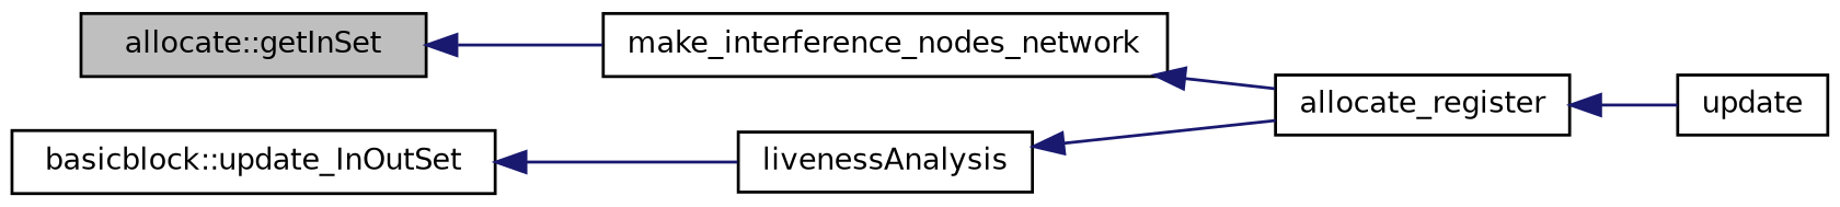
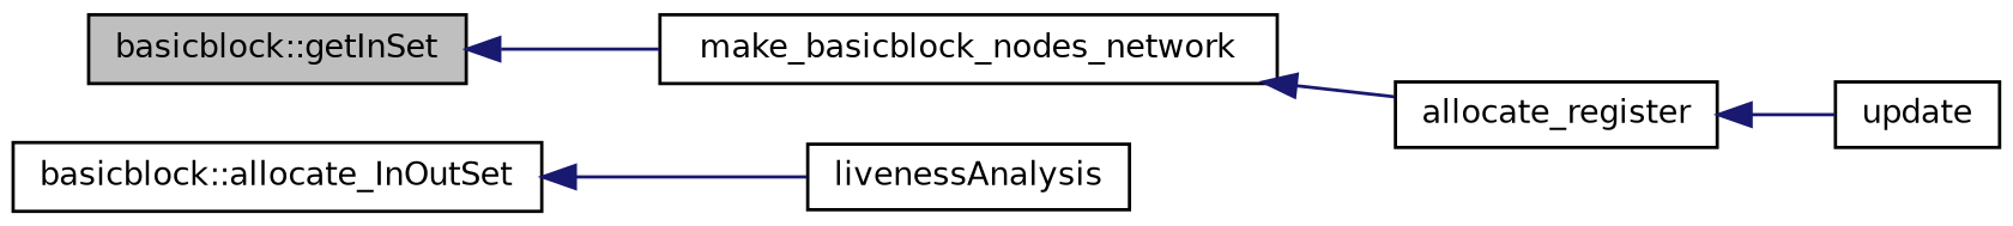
  digraph {
    rankdir=LR
    node [color=black fillcolor=white fontname=Helvetica fontsize=10 shape=record style=filled]
    edge [color=midnightblue dir=back fontname=Helvetica fontsize=10 labelfontname=Helvetica labelfontsize=10 style=solid]
-   n1 [fillcolor=grey75 fontcolor=black height=0.2 label="allocate::getInSet" width=0.4]
-   n2 [height=0.2 label=make_interference_nodes_network width=0.4]
+   n1 [fillcolor=grey75 fontcolor=black height=0.2 label="basicblock::getInSet" width=0.4]
+   n2 [height=0.2 label=make_basicblock_nodes_network width=0.4]
    n3 [height=0.2 label=allocate_register width=0.4]
-   n4 [height=0.2 label="basicblock::update_InOutSet" width=0.4]
+   n4 [height=0.2 label="basicblock::allocate_InOutSet" width=0.4]
    n5 [height=0.2 label=livenessAnalysis width=0.4]
    n6 [height=0.2 label=update width=0.4]
    n1 -> n2
    n2 -> n3
    n3 -> n6
    n4 -> n5
-   n5 -> n3
  }
